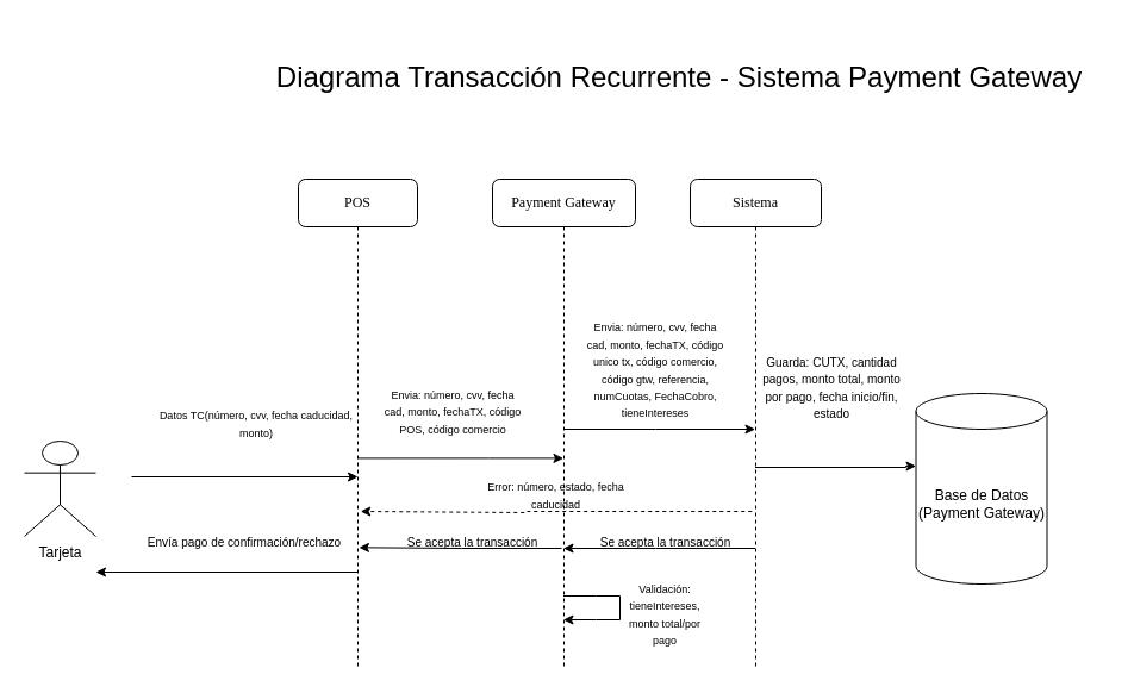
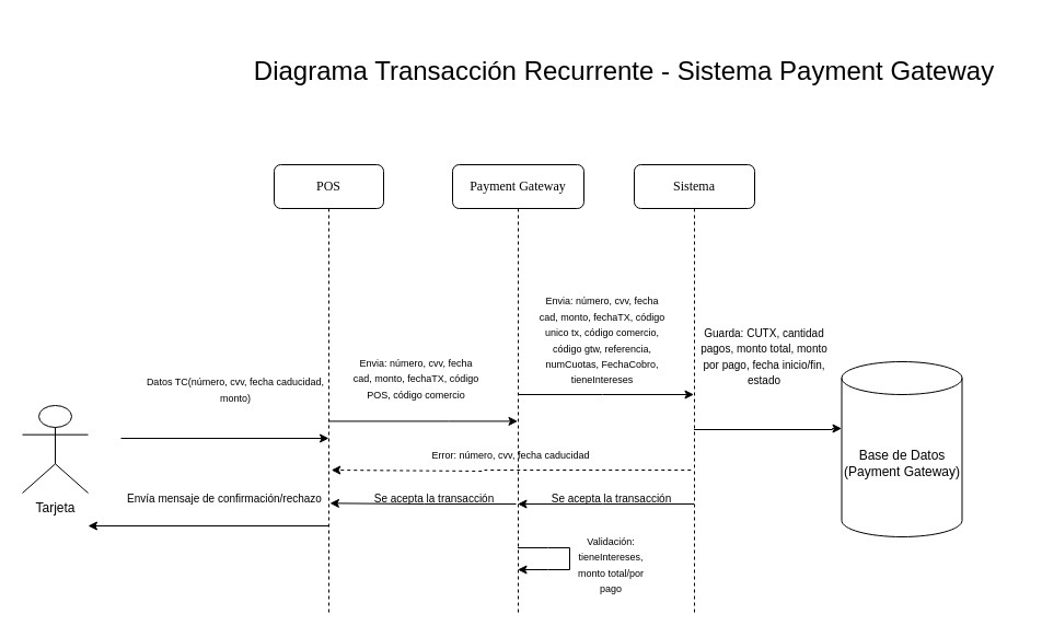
  <mxCell id="0" />
  <mxCell id="1" parent="0" />
  <mxCell id="2" value="Payment Gateway" style="shape=umlLifeline;perimeter=lifelinePerimeter;whiteSpace=wrap;html=1;container=1;collapsible=0;recursiveResize=0;outlineConnect=0;rounded=1;shadow=0;comic=0;labelBackgroundColor=none;strokeWidth=1;fontFamily=Verdana;fontSize=12;align=center;" parent="1" vertex="1"><mxGeometry x="413" y="150" width="120" height="410" as="geometry" /></mxCell>
- <mxCell id="3" value="&lt;font style=&quot;font-size: 9px;&quot;&gt;Error: número, estado, fecha caducida&lt;/font&gt;&lt;span style=&quot;font-size: 9px; background-color: transparent; color: light-dark(rgb(0, 0, 0), rgb(255, 255, 255));&quot;&gt;d&lt;/span&gt;" style="text;html=1;align=center;verticalAlign=middle;whiteSpace=wrap;rounded=0;" parent="2" vertex="1"><mxGeometry x="-23" y="250" width="153" height="30" as="geometry" /></mxCell>
+ <mxCell id="3" value="&lt;font style=&quot;font-size: 9px;&quot;&gt;Error: número, cvv, fecha caducida&lt;/font&gt;&lt;span style=&quot;font-size: 9px; background-color: transparent; color: light-dark(rgb(0, 0, 0), rgb(255, 255, 255));&quot;&gt;d&lt;/span&gt;" style="text;html=1;align=center;verticalAlign=middle;whiteSpace=wrap;rounded=0;" parent="2" vertex="1"><mxGeometry x="-23" y="250" width="153" height="30" as="geometry" /></mxCell>
  <mxCell id="4" style="edgeStyle=orthogonalEdgeStyle;rounded=0;orthogonalLoop=1;jettySize=auto;html=1;curved=0;dashed=1;" parent="2" edge="1"><mxGeometry relative="1" as="geometry"><Array as="points"><mxPoint x="29.25" y="279" /><mxPoint x="29.25" y="280" /></Array><mxPoint x="217.75" y="279.034" as="sourcePoint" /><mxPoint x="-110.751" y="279.0" as="targetPoint" /></mxGeometry></mxCell>
  <mxCell id="5" value="&lt;font size=&quot;1&quot;&gt;Se acepta la transacción&lt;/font&gt;" style="text;html=1;align=center;verticalAlign=middle;whiteSpace=wrap;rounded=0;" vertex="1" parent="2"><mxGeometry x="-93" y="290" width="153" height="30" as="geometry" /></mxCell>
  <mxCell id="6" value="Tarjeta" style="shape=umlActor;verticalLabelPosition=bottom;verticalAlign=top;html=1;outlineConnect=0;" parent="1" vertex="1"><mxGeometry x="20" y="370" width="60" height="80" as="geometry" /></mxCell>
  <mxCell id="7" value="&lt;span style=&quot;font-size: 9px;&quot;&gt;Datos TC(número, cvv, fecha caducidad, monto)&lt;/span&gt;" style="text;strokeColor=none;align=center;fillColor=none;html=1;verticalAlign=middle;whiteSpace=wrap;rounded=0;" parent="1" vertex="1"><mxGeometry x="120" y="340" width="190" height="30" as="geometry" /></mxCell>
  <mxCell id="8" value="&lt;font style=&quot;font-size: 24px;&quot;&gt;Diagrama Transacción Recurrente - Sistema Payment Gateway&lt;/font&gt;" style="text;strokeColor=none;align=center;fillColor=none;html=1;verticalAlign=middle;whiteSpace=wrap;rounded=0;" parent="1" vertex="1"><mxGeometry x="210" y="20" width="720" height="90" as="geometry" /></mxCell>
  <mxCell id="9" value="Sistema" style="shape=umlLifeline;perimeter=lifelinePerimeter;whiteSpace=wrap;html=1;container=1;collapsible=0;recursiveResize=0;outlineConnect=0;rounded=1;shadow=0;comic=0;labelBackgroundColor=none;strokeWidth=1;fontFamily=Verdana;fontSize=12;align=center;" parent="1" vertex="1"><mxGeometry x="579" y="150" width="110" height="410" as="geometry" /></mxCell>
  <mxCell id="10" value="" style="edgeStyle=orthogonalEdgeStyle;rounded=0;orthogonalLoop=1;jettySize=auto;html=1;" edge="1" parent="1" source="9"><mxGeometry relative="1" as="geometry"><mxPoint x="630" y="390" as="sourcePoint" /><mxPoint x="768.5" y="391" as="targetPoint" /><Array as="points"><mxPoint x="760" y="392" /><mxPoint x="760" y="391" /></Array></mxGeometry></mxCell>
  <mxCell id="11" value="POS" style="shape=umlLifeline;perimeter=lifelinePerimeter;whiteSpace=wrap;html=1;container=1;collapsible=0;recursiveResize=0;outlineConnect=0;rounded=1;shadow=0;comic=0;labelBackgroundColor=none;strokeWidth=1;fontFamily=Verdana;fontSize=12;align=center;" vertex="1" parent="1"><mxGeometry x="250" y="150" width="100" height="410" as="geometry" /></mxCell>
  <mxCell id="12" value="" style="endArrow=classic;html=1;rounded=0;" edge="1" parent="11"><mxGeometry width="50" height="50" relative="1" as="geometry"><mxPoint x="50" y="329.999" as="sourcePoint" /><mxPoint x="-170" y="330" as="targetPoint" /></mxGeometry></mxCell>
  <mxCell id="13" value="" style="endArrow=classic;html=1;rounded=0;entryX=1.005;entryY=0.644;entryDx=0;entryDy=0;entryPerimeter=0;" edge="1" parent="11" target="21"><mxGeometry width="50" height="50" relative="1" as="geometry"><mxPoint x="221" y="310" as="sourcePoint" /><mxPoint x="60" y="310" as="targetPoint" /><Array as="points"><mxPoint x="137" y="310" /></Array></mxGeometry></mxCell>
  <mxCell id="14" style="edgeStyle=orthogonalEdgeStyle;rounded=0;orthogonalLoop=1;jettySize=auto;html=1;curved=0;" edge="1" parent="1" target="2"><mxGeometry relative="1" as="geometry"><Array as="points"><mxPoint x="410" y="384" /><mxPoint x="410" y="384" /></Array><mxPoint x="300" y="384.41" as="sourcePoint" /><mxPoint x="469" y="384.41" as="targetPoint" /></mxGeometry></mxCell>
  <mxCell id="15" value="&lt;font style=&quot;font-size: 9px;&quot;&gt;Envia: número, cvv, fecha cad, monto, fechaTX, código POS, código comercio&lt;/font&gt;" style="text;html=1;align=center;verticalAlign=middle;whiteSpace=wrap;rounded=0;" vertex="1" parent="1"><mxGeometry x="320" y="330" width="120" height="30" as="geometry" /></mxCell>
  <mxCell id="16" value="Base de Datos (Payment Gateway)" style="shape=cylinder3;whiteSpace=wrap;html=1;boundedLbl=1;backgroundOutline=1;size=15;" vertex="1" parent="1"><mxGeometry x="768.5" y="330" width="110" height="160" as="geometry" /></mxCell>
  <mxCell id="17" value="&lt;font size=&quot;1&quot;&gt;Guarda: CUTX, cantidad pagos, monto total, monto por pago, fecha inicio/fin, estado&lt;/font&gt;" style="text;html=1;align=center;verticalAlign=middle;whiteSpace=wrap;rounded=0;" vertex="1" parent="1"><mxGeometry x="637.5" y="310" width="120" height="30" as="geometry" /></mxCell>
  <mxCell id="18" value="&lt;font style=&quot;font-size: 9px;&quot;&gt;Envia: número, cvv, fecha cad, monto, fechaTX, código unico tx, código comercio, código gtw, referencia, numCuotas, FechaCobro, tieneIntereses&lt;/font&gt;" style="text;html=1;align=center;verticalAlign=middle;whiteSpace=wrap;rounded=0;" parent="1" vertex="1"><mxGeometry x="490" y="300" width="120" height="20" as="geometry" /></mxCell>
  <mxCell id="19" style="edgeStyle=orthogonalEdgeStyle;rounded=0;orthogonalLoop=1;jettySize=auto;html=1;curved=0;" parent="1" edge="1" target="9" source="2"><mxGeometry relative="1" as="geometry"><Array as="points"><mxPoint x="550" y="360" /><mxPoint x="550" y="360" /></Array><mxPoint x="463" y="380" as="sourcePoint" /><mxPoint x="632" y="380" as="targetPoint" /></mxGeometry></mxCell>
  <mxCell id="20" value="" style="endArrow=classic;html=1;rounded=0;" edge="1" parent="1"><mxGeometry width="50" height="50" relative="1" as="geometry"><mxPoint x="110" y="400" as="sourcePoint" /><mxPoint x="300" y="400" as="targetPoint" /></mxGeometry></mxCell>
- <mxCell id="21" value="&lt;font size=&quot;1&quot;&gt;Envía pago de confirmación/rechazo&lt;/font&gt;" style="text;strokeColor=none;align=center;fillColor=none;html=1;verticalAlign=middle;whiteSpace=wrap;rounded=0;" vertex="1" parent="1"><mxGeometry x="110" y="440" width="190" height="30" as="geometry" /></mxCell>
+ <mxCell id="21" value="&lt;font size=&quot;1&quot;&gt;Envía mensaje de confirmación/rechazo&lt;/font&gt;" style="text;strokeColor=none;align=center;fillColor=none;html=1;verticalAlign=middle;whiteSpace=wrap;rounded=0;" vertex="1" parent="1"><mxGeometry x="110" y="440" width="190" height="30" as="geometry" /></mxCell>
  <mxCell id="22" value="" style="endArrow=classic;html=1;rounded=0;" edge="1" parent="1" source="2" target="2"><mxGeometry width="50" height="50" relative="1" as="geometry"><mxPoint x="480" y="470" as="sourcePoint" /><mxPoint x="560" y="490" as="targetPoint" /><Array as="points"><mxPoint x="500" y="500" /><mxPoint x="520" y="500" /><mxPoint x="520" y="520" /><mxPoint x="500" y="520" /></Array></mxGeometry></mxCell>
  <mxCell id="23" value="&lt;font style=&quot;font-size: 9px;&quot;&gt;Validación: tieneIntereses, monto total/por pago&lt;/font&gt;" style="text;html=1;align=center;verticalAlign=middle;whiteSpace=wrap;rounded=0;" vertex="1" parent="1"><mxGeometry x="520" y="500" width="76" height="30" as="geometry" /></mxCell>
  <mxCell id="24" value="" style="endArrow=classic;html=1;rounded=0;" edge="1" parent="1" source="9" target="2"><mxGeometry width="50" height="50" relative="1" as="geometry"><mxPoint x="633.5" y="450" as="sourcePoint" /><mxPoint x="490" y="450" as="targetPoint" /><Array as="points"><mxPoint x="550" y="460" /></Array></mxGeometry></mxCell>
  <mxCell id="25" value="&lt;font size=&quot;1&quot;&gt;Se acepta la transacción&lt;/font&gt;" style="text;html=1;align=center;verticalAlign=middle;whiteSpace=wrap;rounded=0;" vertex="1" parent="1"><mxGeometry x="481.5" y="440" width="153" height="30" as="geometry" /></mxCell>
